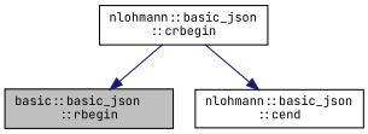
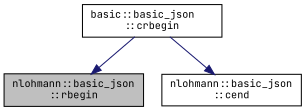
  digraph {
    fontname="JetBrains Mono"
    rankdir=TB
    node [color=black fillcolor=white fontname="JetBrains Mono" fontsize=10 shape=record style=filled]
    edge [color=midnightblue fontname="JetBrains Mono" fontsize=10 labelfontname=Helvetica labelfontsize=10 style=solid]
-   n1 [fillcolor=grey75 fontcolor=black height=0.2 label="basic::basic_json\l::rbegin" width=0.4]
-   n2 [height=0.2 label="nlohmann::basic_json\l::crbegin" width=0.4]
+   n1 [fillcolor=grey75 fontcolor=black height=0.2 label="nlohmann::basic_json\l::rbegin" width=0.4]
+   n2 [height=0.2 label="basic::basic_json\l::crbegin" width=0.4]
    n3 [height=0.2 label="nlohmann::basic_json\l::cend" width=0.4]
    n2 -> n1
    n2 -> n3
  }
